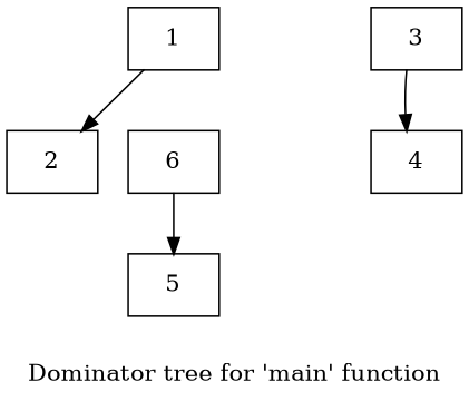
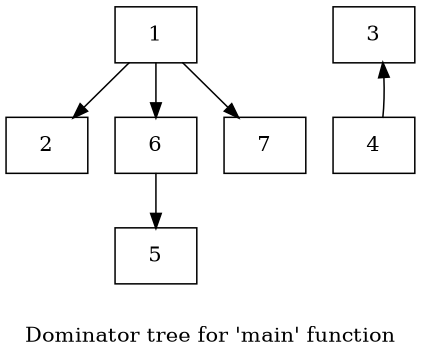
  digraph {
    label="Dominator tree for 'main' function"
    node [shape=record]
    n1 [label="{1}"]
    n2 [label="{2}"]
    n3 [label="{6}"]
+   n4 [label="{7}"]
    n5 [label="{3}"]
    n6 [label="{4}"]
    n7 [label="{5}"]
    n1 -> n2
+   n1 -> n3
+   n1 -> n4
    n3 -> n7
-   n5 -> n6
+   n6 -> n5
  }
